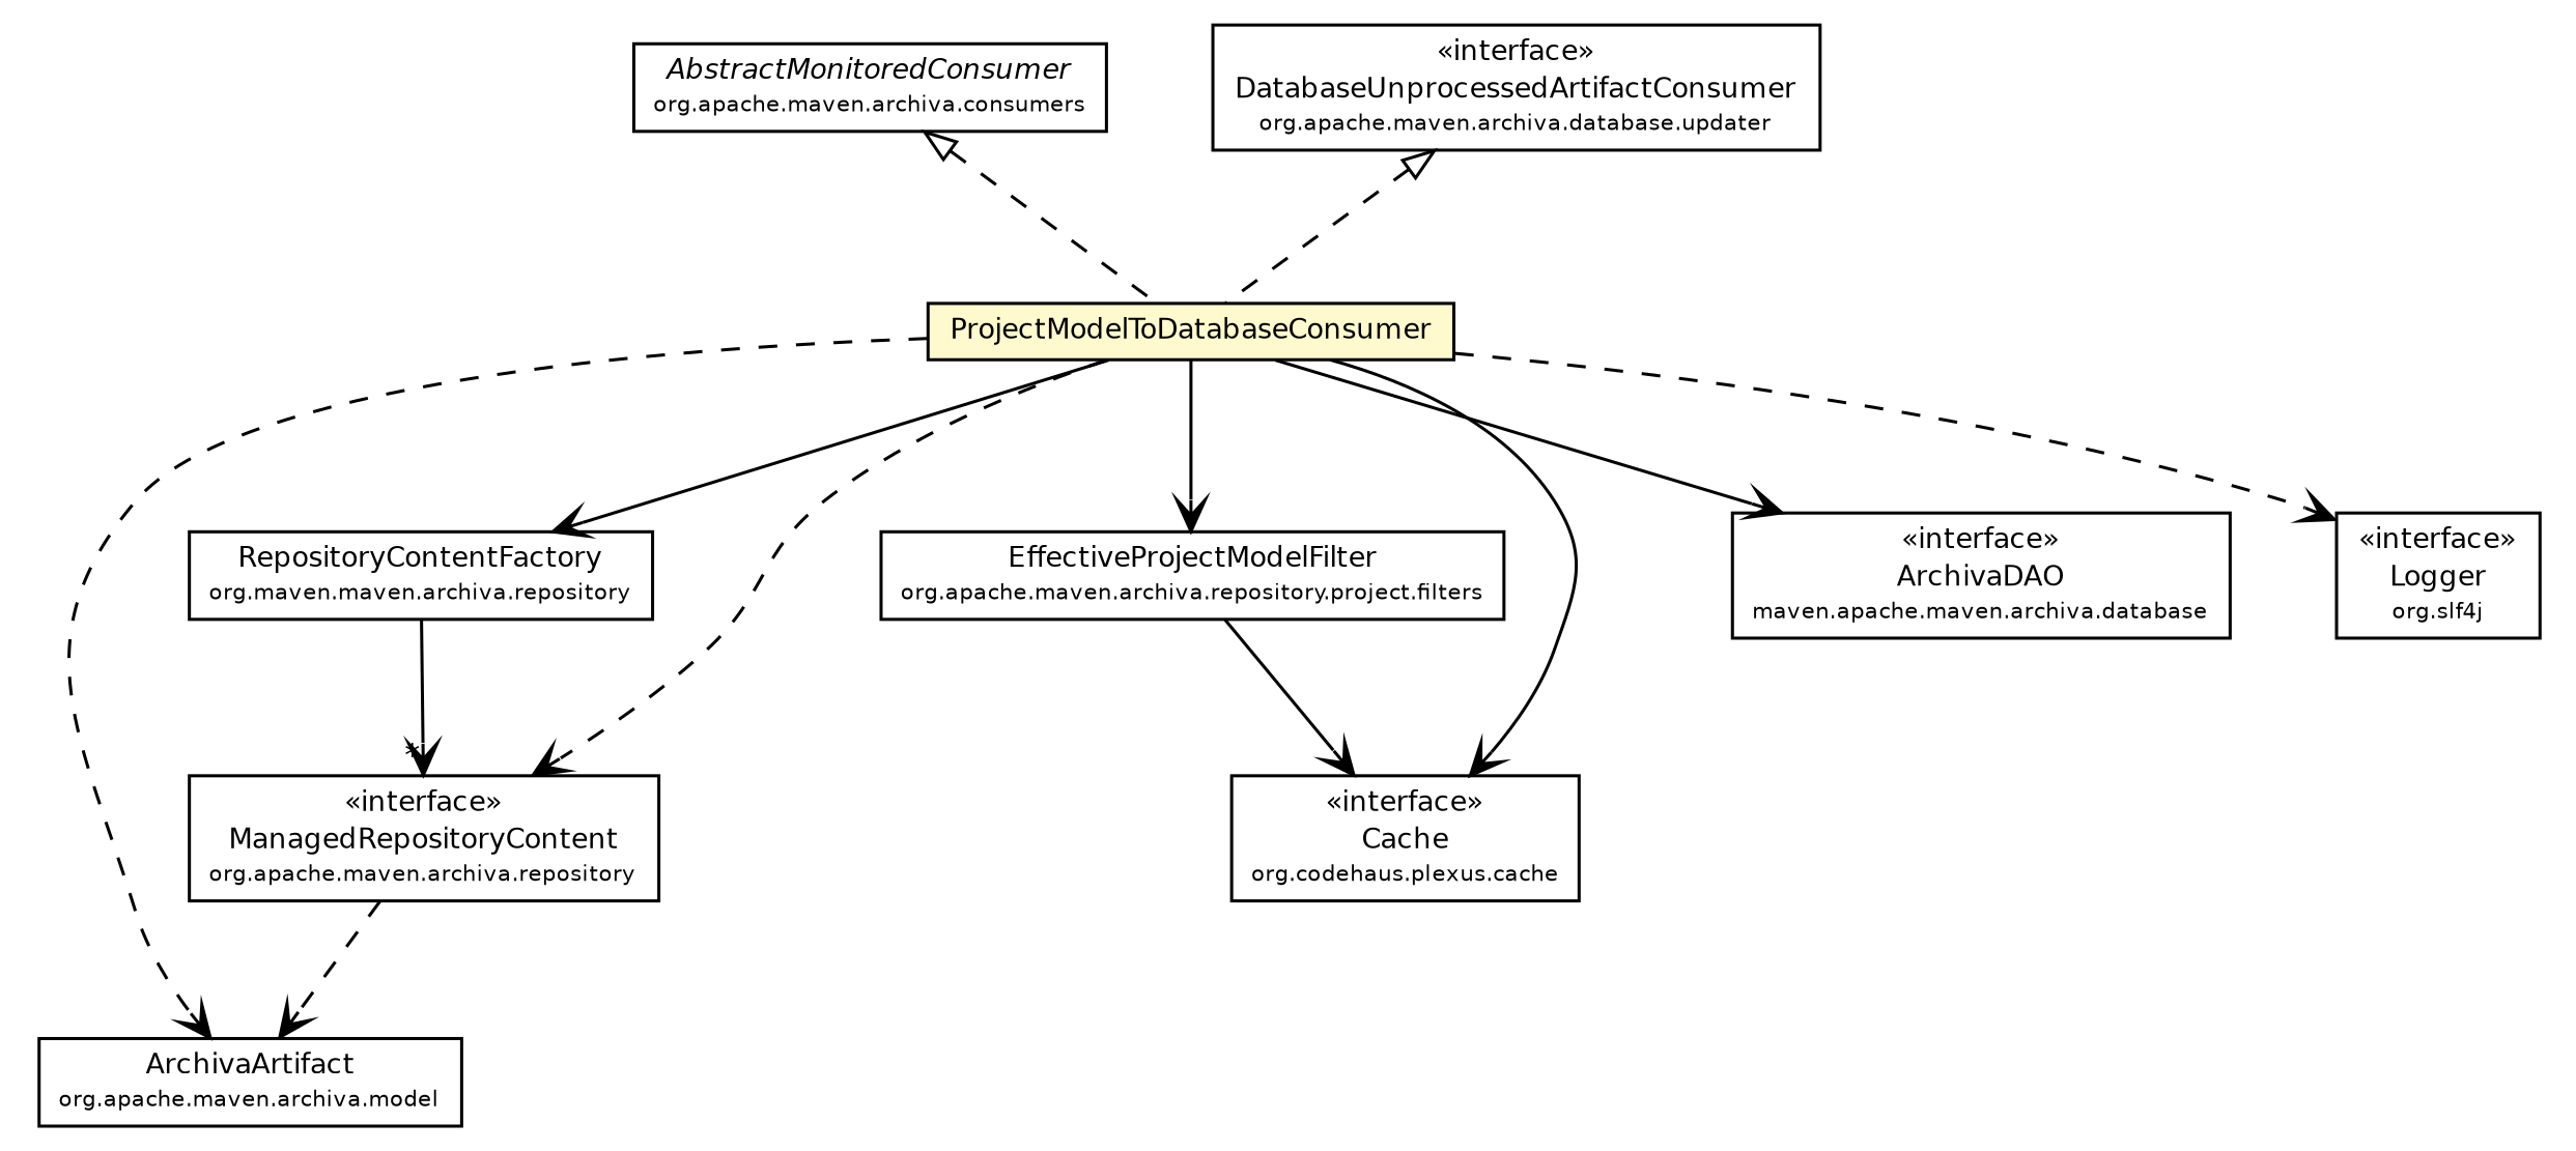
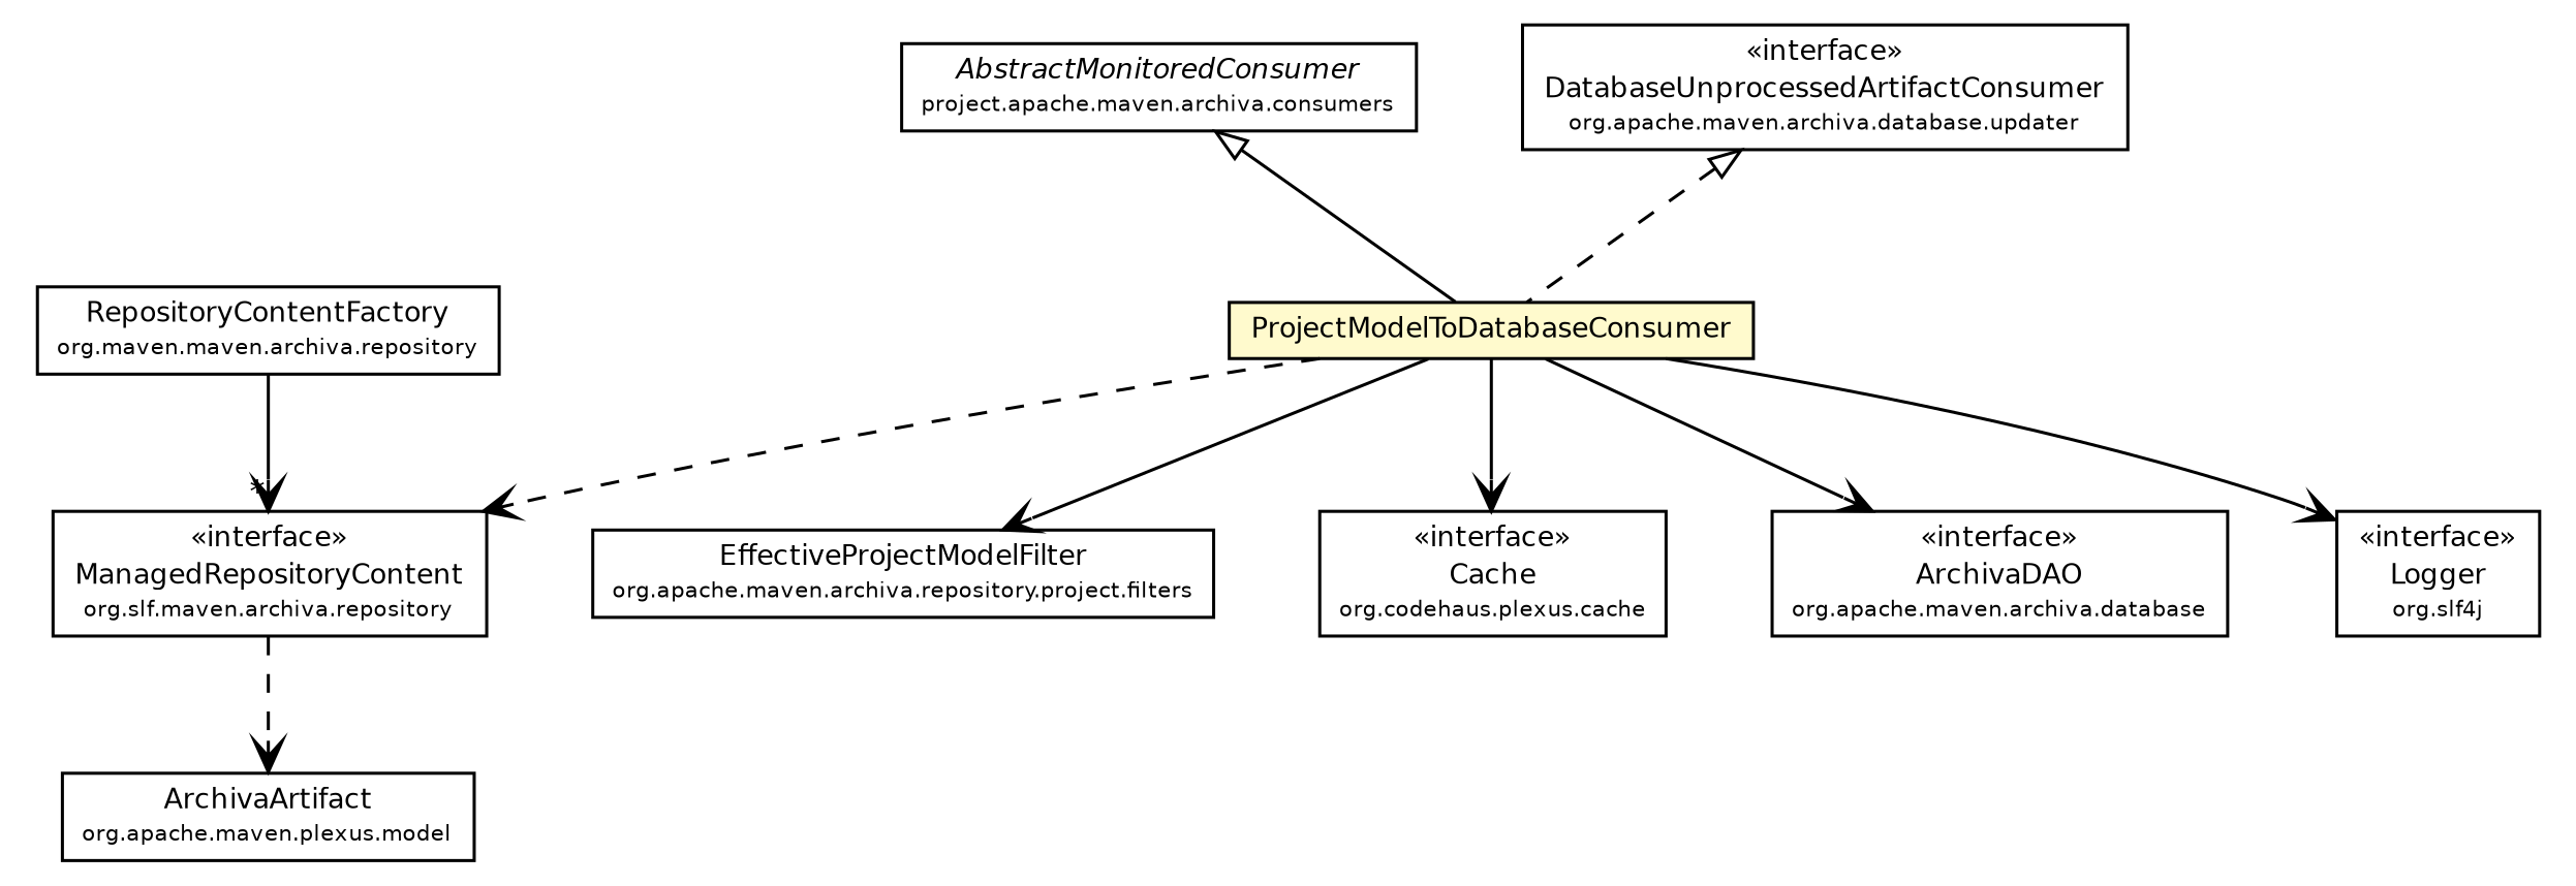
  digraph {
    node [fontcolor=black fontname=Helvetica fontsize=9.0 shape=plaintext]
    edge [fontname=Helvetica fontsize=10.0 headport=p labelfontname=Helvetica labelfontsize=10 tailport=p arrowhead=open color=black fontcolor=black]
-   n1 [label=<<table border="0" cellborder="1" cellspacing="0" cellpadding="2" port="p" href="../AbstractMonitoredConsumer.html"> 		<tr><td><table border="0" cellspacing="0" cellpadding="1"> 			<tr><td><font face="Helvetica-Oblique"> AbstractMonitoredConsumer </font></td></tr> 			<tr><td><font point-size="7.0"> org.apache.maven.archiva.consumers </font></td></tr> 		</table></td></tr> 		</table>>]
+   n1 [label=<<table border="0" cellborder="1" cellspacing="0" cellpadding="2" port="p" href="../AbstractMonitoredConsumer.html"> 		<tr><td><table border="0" cellspacing="0" cellpadding="1"> 			<tr><td><font face="Helvetica-Oblique"> AbstractMonitoredConsumer </font></td></tr> 			<tr><td><font point-size="7.0"> project.apache.maven.archiva.consumers </font></td></tr> 		</table></td></tr> 		</table>>]
    n2 [label=<<table border="0" cellborder="1" cellspacing="0" cellpadding="2" port="p" bgcolor="lemonChiffon" href="./ProjectModelToDatabaseConsumer.html"> 		<tr><td><table border="0" cellspacing="0" cellpadding="1"> 			<tr><td> ProjectModelToDatabaseConsumer </td></tr> 		</table></td></tr> 		</table>>]
-   n3 [label=<<table border="0" cellborder="1" cellspacing="0" cellpadding="2" port="p" href="../../model/ArchivaArtifact.html"> 		<tr><td><table border="0" cellspacing="0" cellpadding="1"> 			<tr><td> ArchivaArtifact </td></tr> 			<tr><td><font point-size="7.0"> org.apache.maven.archiva.model </font></td></tr> 		</table></td></tr> 		</table>>]
+   n3 [label=<<table border="0" cellborder="1" cellspacing="0" cellpadding="2" port="p" href="../../model/ArchivaArtifact.html"> 		<tr><td><table border="0" cellspacing="0" cellpadding="1"> 			<tr><td> ArchivaArtifact </td></tr> 			<tr><td><font point-size="7.0"> org.apache.maven.plexus.model </font></td></tr> 		</table></td></tr> 		</table>>]
    n4 [label=<<table border="0" cellborder="1" cellspacing="0" cellpadding="2" port="p" href="../../repository/RepositoryContentFactory.html"> 		<tr><td><table border="0" cellspacing="0" cellpadding="1"> 			<tr><td> RepositoryContentFactory </td></tr> 			<tr><td><font point-size="7.0"> org.maven.maven.archiva.repository </font></td></tr> 		</table></td></tr> 		</table>>]
-   n5 [label=<<table border="0" cellborder="1" cellspacing="0" cellpadding="2" port="p" href="../../repository/ManagedRepositoryContent.html"> 		<tr><td><table border="0" cellspacing="0" cellpadding="1"> 			<tr><td> &laquo;interface&raquo; </td></tr> 			<tr><td> ManagedRepositoryContent </td></tr> 			<tr><td><font point-size="7.0"> org.apache.maven.archiva.repository </font></td></tr> 		</table></td></tr> 		</table>>]
+   n5 [label=<<table border="0" cellborder="1" cellspacing="0" cellpadding="2" port="p" href="../../repository/ManagedRepositoryContent.html"> 		<tr><td><table border="0" cellspacing="0" cellpadding="1"> 			<tr><td> &laquo;interface&raquo; </td></tr> 			<tr><td> ManagedRepositoryContent </td></tr> 			<tr><td><font point-size="7.0"> org.slf.maven.archiva.repository </font></td></tr> 		</table></td></tr> 		</table>>]
    n6 [label=<<table border="0" cellborder="1" cellspacing="0" cellpadding="2" port="p" href="../../repository/project/filters/EffectiveProjectModelFilter.html"> 		<tr><td><table border="0" cellspacing="0" cellpadding="1"> 			<tr><td> EffectiveProjectModelFilter </td></tr> 			<tr><td><font point-size="7.0"> org.apache.maven.archiva.repository.project.filters </font></td></tr> 		</table></td></tr> 		</table>>]
    n7 [label=<<table border="0" cellborder="1" cellspacing="0" cellpadding="2" port="p" href="http://java.sun.com/j2se/1.4.2/docs/api/org/codehaus/plexus/cache/Cache.html"> 		<tr><td><table border="0" cellspacing="0" cellpadding="1"> 			<tr><td> &laquo;interface&raquo; </td></tr> 			<tr><td> Cache </td></tr> 			<tr><td><font point-size="7.0"> org.codehaus.plexus.cache </font></td></tr> 		</table></td></tr> 		</table>>]
-   n8 [label=<<table border="0" cellborder="1" cellspacing="0" cellpadding="2" port="p" href="../../database/ArchivaDAO.html"> 		<tr><td><table border="0" cellspacing="0" cellpadding="1"> 			<tr><td> &laquo;interface&raquo; </td></tr> 			<tr><td> ArchivaDAO </td></tr> 			<tr><td><font point-size="7.0"> maven.apache.maven.archiva.database </font></td></tr> 		</table></td></tr> 		</table>>]
+   n8 [label=<<table border="0" cellborder="1" cellspacing="0" cellpadding="2" port="p" href="../../database/ArchivaDAO.html"> 		<tr><td><table border="0" cellspacing="0" cellpadding="1"> 			<tr><td> &laquo;interface&raquo; </td></tr> 			<tr><td> ArchivaDAO </td></tr> 			<tr><td><font point-size="7.0"> org.apache.maven.archiva.database </font></td></tr> 		</table></td></tr> 		</table>>]
    n9 [label=<<table border="0" cellborder="1" cellspacing="0" cellpadding="2" port="p" href="http://java.sun.com/j2se/1.4.2/docs/api/org/slf4j/Logger.html"> 		<tr><td><table border="0" cellspacing="0" cellpadding="1"> 			<tr><td> &laquo;interface&raquo; </td></tr> 			<tr><td> Logger </td></tr> 			<tr><td><font point-size="7.0"> org.slf4j </font></td></tr> 		</table></td></tr> 		</table>>]
    n10 [label=<<table border="0" cellborder="1" cellspacing="0" cellpadding="2" port="p" href="../../database/updater/DatabaseUnprocessedArtifactConsumer.html"> 		<tr><td><table border="0" cellspacing="0" cellpadding="1"> 			<tr><td> &laquo;interface&raquo; </td></tr> 			<tr><td> DatabaseUnprocessedArtifactConsumer </td></tr> 			<tr><td><font point-size="7.0"> org.apache.maven.archiva.database.updater </font></td></tr> 		</table></td></tr> 		</table>>]
-   n1 -> n2 [arrowtail=empty dir=back fontsize=10 style=dashed arrowhead="" color="" fontcolor=""]
-   n2 -> n3 [style=dashed]
-   n2 -> n4
+   n1 -> n2 [arrowtail=empty dir=back fontsize=10 arrowhead="" color="" fontcolor=""]
    n2 -> n5 [style=dashed]
    n2 -> n6
    n2 -> n7
    n2 -> n8
-   n2 -> n9 [style=dashed]
+   n2 -> n9
    n4 -> n5 [headlabel="*"]
    n5 -> n3 [style=dashed]
-   n6 -> n7
    n10 -> n2 [arrowtail=empty dir=back fontsize=10 style=dashed arrowhead="" color="" fontcolor=""]
  }
